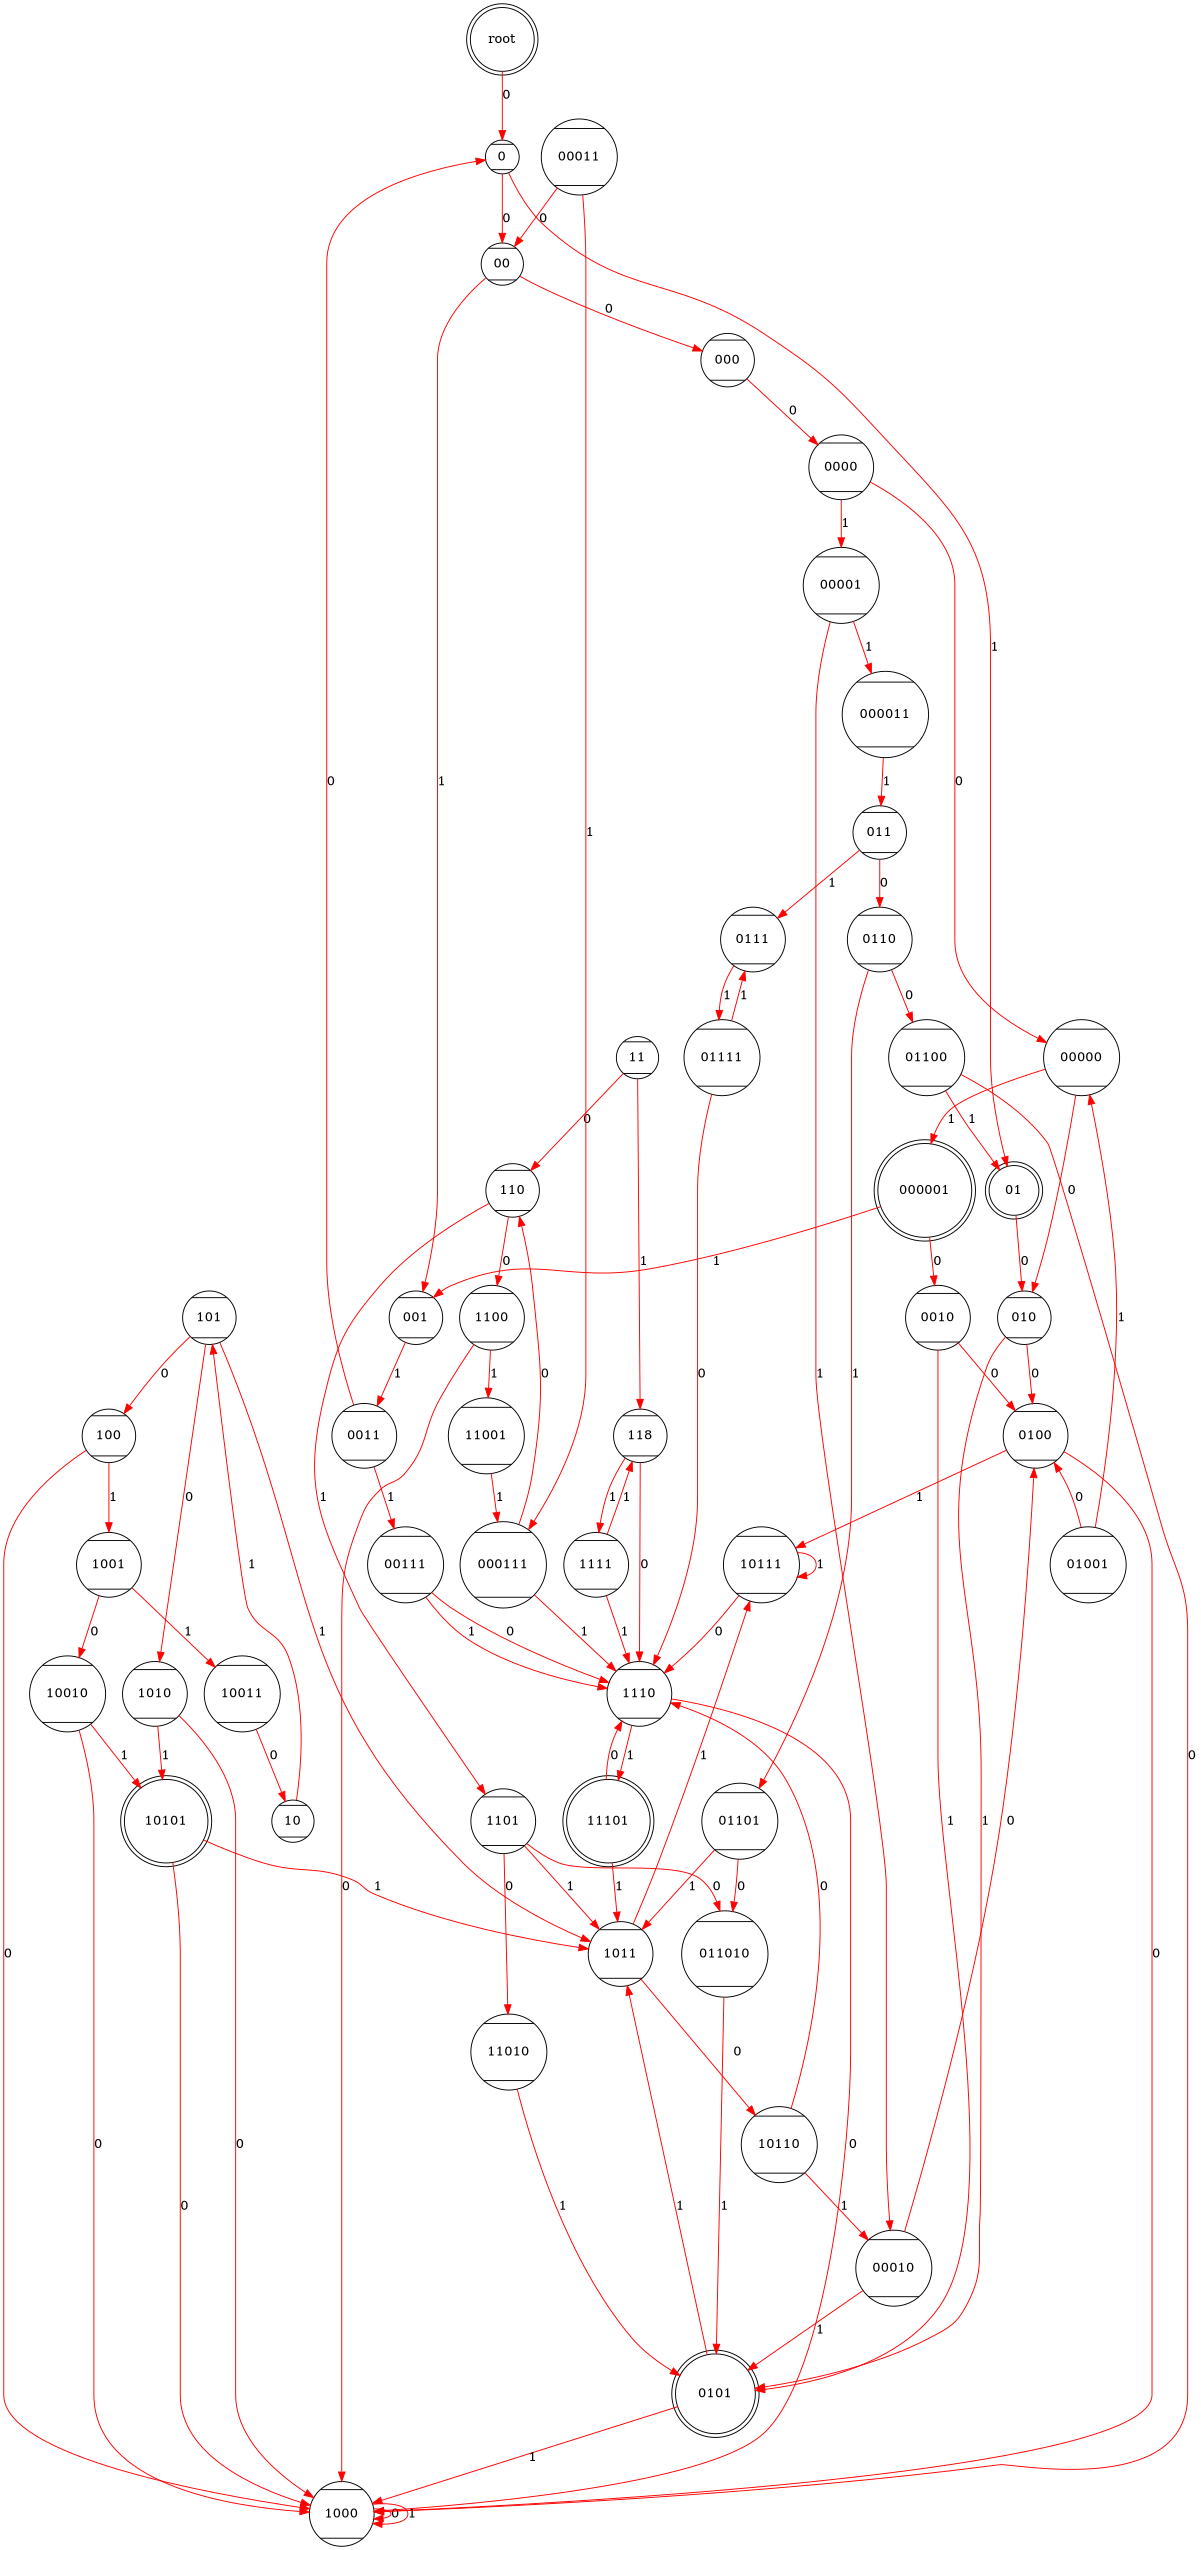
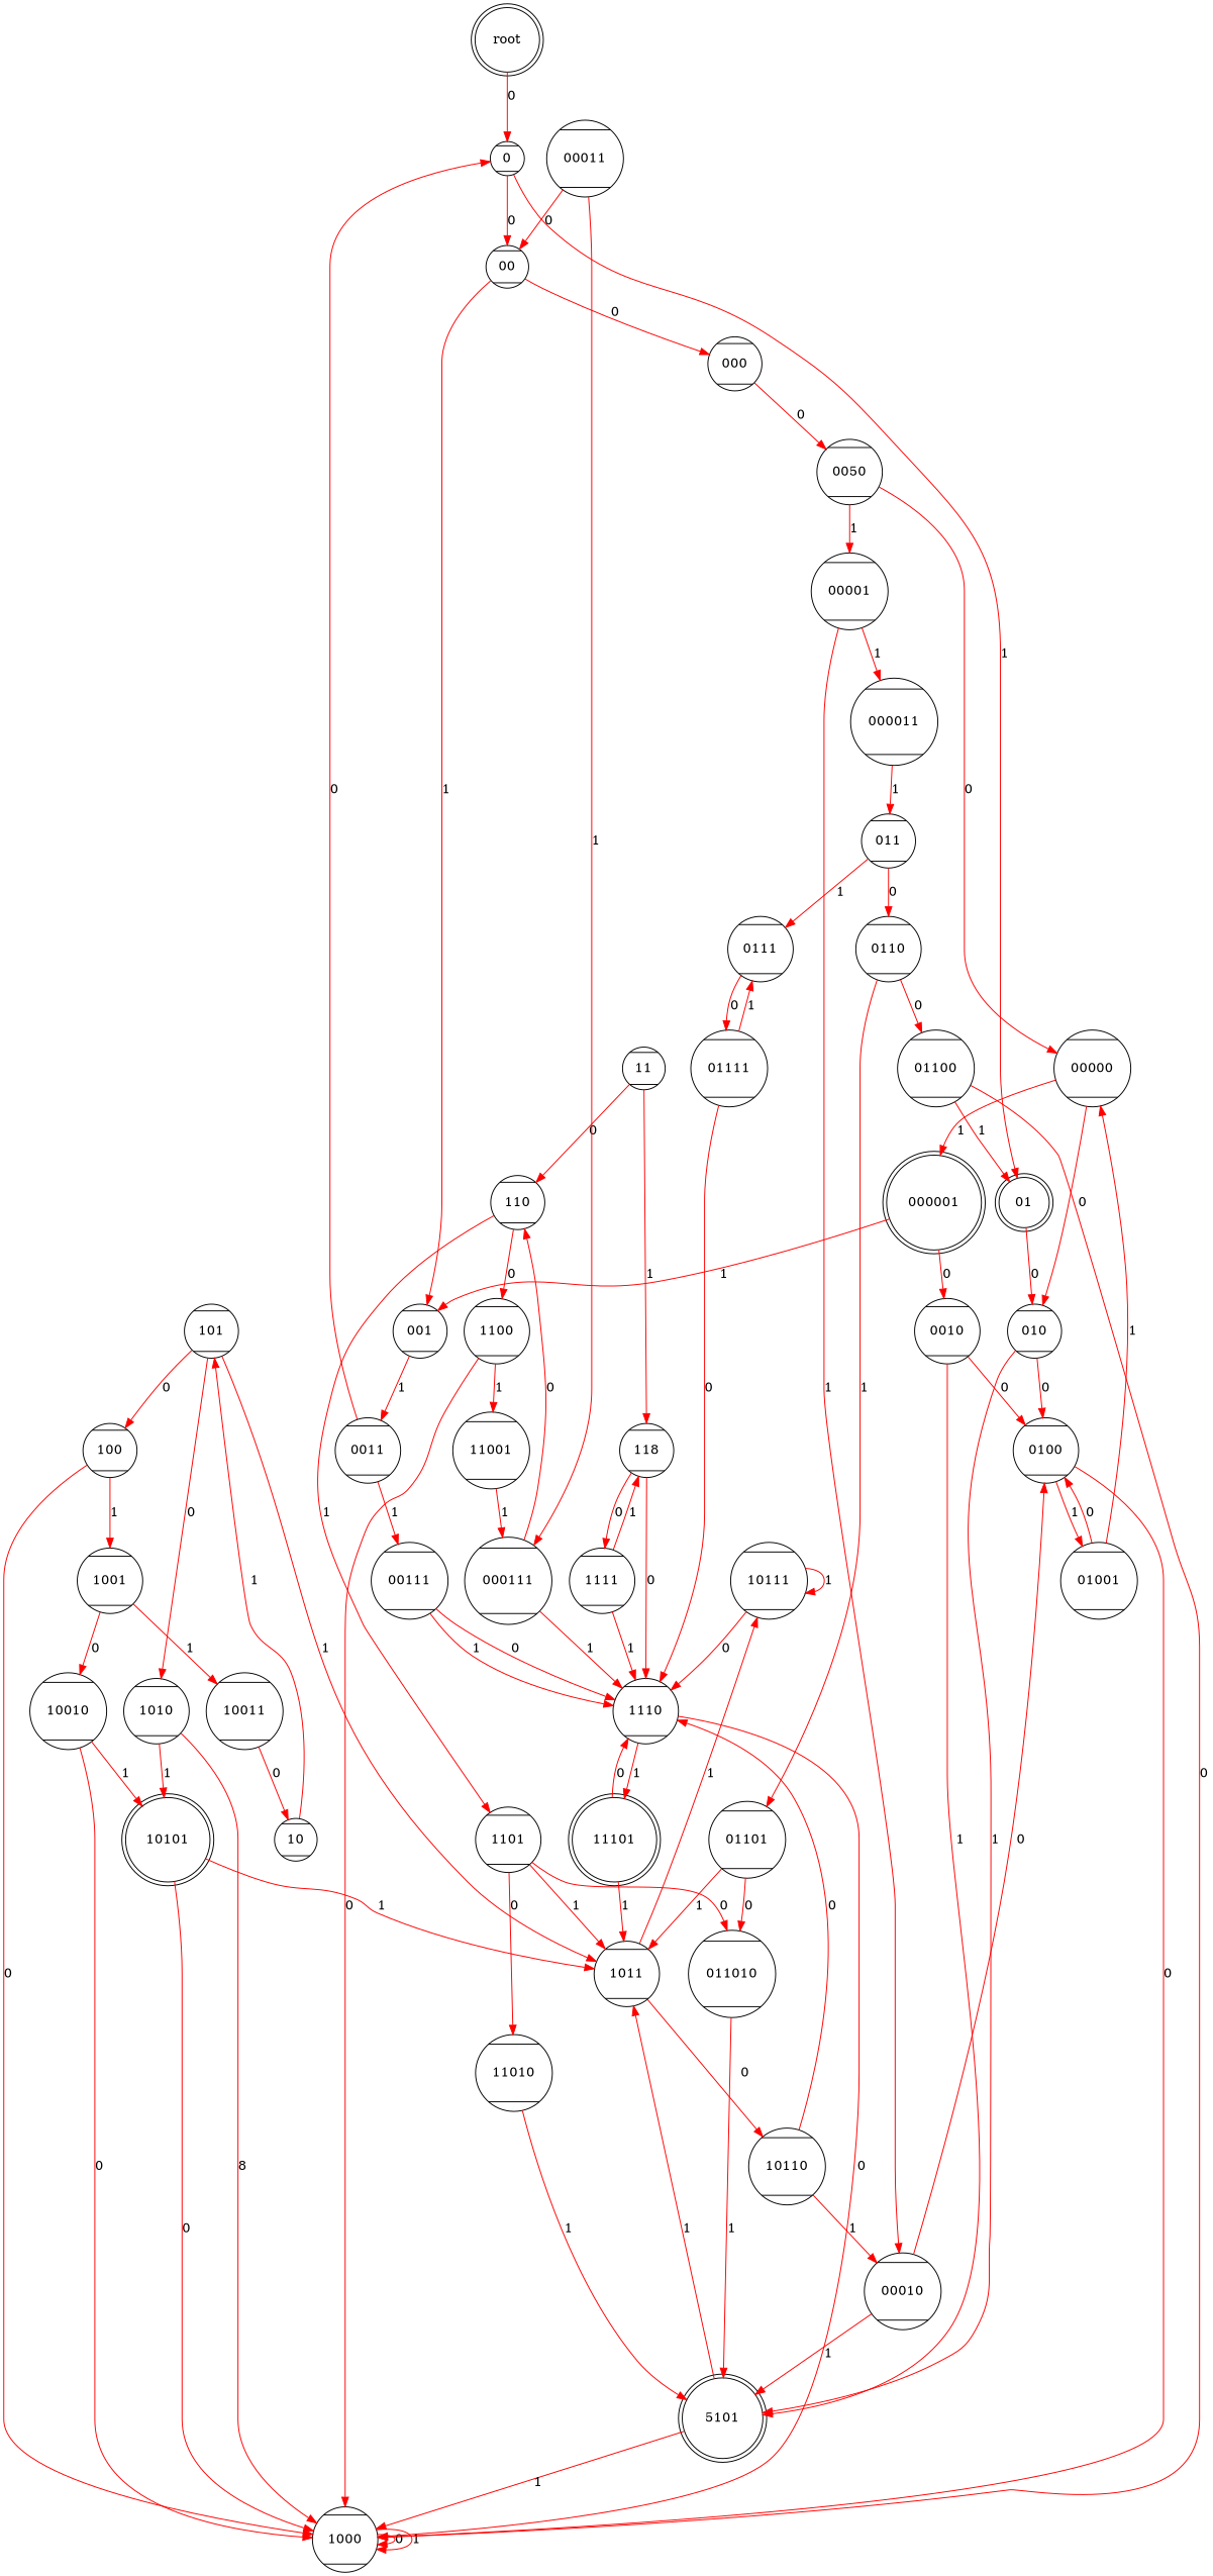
  digraph {
    node [shape=Mcircle]
    edge [color=red]
    root [shape=doublecircle]
    0
    00
    01 [shape=doublecircle]
    000
    001
    010
    10
    101
    11
    110
    n12 [label=118]
-   0000
+   0000 [label=0050]
    0011
    0100
-   0101 [shape=doublecircle]
+   0101 [shape=doublecircle label=5101]
    011
    0110
    0111
    100
    1000
    1001
    1010
    1011
    1100
    1101
    1110
    1111
    00000
    00001
    0010
    00111
    01001
    01100
    01101
    01111
    10010
    10011
    10101 [shape=doublecircle]
    10110
    10111
    11001
    11010
    011010
    11101 [shape=doublecircle]
    000001 [shape=doublecircle]
    00010
    000011
    00011
    000111
    root -> 0 [label=0]
    0 -> 00 [label=0]
    0 -> 01 [label=1]
    00 -> 000 [label=0]
    00 -> 001 [label=1]
    01 -> 010 [label=0]
    000 -> 0000 [label=0]
    001 -> 0011 [label=1]
    010 -> 0100 [label=0]
    010 -> 0101 [label=1]
    10 -> 101 [label=1]
    101 -> 100 [label=0]
    101 -> 1010 [label=0]
    101 -> 1011 [label=1]
    11 -> 110 [label=0]
    11 -> n12 [label=1]
    110 -> 1100 [label=0]
    110 -> 1101 [label=1]
    n12 -> 1110 [label=0]
-   n12 -> 1111 [label=1]
+   n12 -> 1111 [label=0]
    0000 -> 00000 [label=0]
    0000 -> 00001 [label=1]
    0011 -> 0 [label=0]
    0011 -> 00111 [label=1]
    0100 -> 1000 [label=0]
-   0100 -> 10111 [label=1]
+   0100 -> 01001 [label=1]
    0101 -> 1000 [label=1]
    0101 -> 1011 [label=1]
    011 -> 0110 [label=0]
    011 -> 0111 [label=1]
    0110 -> 01100 [label=0]
    0110 -> 01101 [label=1]
-   0111 -> 01111 [label=1]
+   0111 -> 01111 [label=0]
    100 -> 1000 [label=0]
    100 -> 1001 [label=1]
    1000 -> 1000 [label=0]
    1000 -> 1000 [label=1]
    1001 -> 10010 [label=0]
    1001 -> 10011 [label=1]
-   1010 -> 1000 [label=0]
+   1010 -> 1000 [label=8]
    1010 -> 10101 [label=1]
    1011 -> 10110 [label=0]
    1011 -> 10111 [label=1]
    1100 -> 1000 [label=0]
    1100 -> 11001 [label=1]
    1101 -> 1011 [label=1]
    1101 -> 11010 [label=0]
    1101 -> 011010 [label=0]
    1110 -> 1000 [label=0]
    1110 -> 11101 [label=1]
    1111 -> n12 [label=1]
    1111 -> 1110 [label=1]
    00000 -> 010 [label=0]
    00000 -> 000001 [label=1]
    00001 -> 00010 [label=1]
    00001 -> 000011 [label=1]
    0010 -> 0100 [label=0]
    0010 -> 0101 [label=1]
    00111 -> 1110 [label=0]
    00111 -> 1110 [label=1]
    01001 -> 0100 [label=0]
    01001 -> 00000 [label=1]
    01100 -> 01 [label=1]
    01100 -> 1000 [label=0]
    01101 -> 1011 [label=1]
    01101 -> 011010 [label=0]
    01111 -> 0111 [label=1]
    01111 -> 1110 [label=0]
    10010 -> 1000 [label=0]
    10010 -> 10101 [label=1]
    10011 -> 10 [label=0]
    10101 -> 1000 [label=0]
    10101 -> 1011 [label=1]
    10110 -> 1110 [label=0]
    10110 -> 00010 [label=1]
    10111 -> 1110 [label=0]
    10111 -> 10111 [label=1]
    11001 -> 000111 [label=1]
    11010 -> 0101 [label=1]
    011010 -> 0101 [label=1]
    11101 -> 1011 [label=1]
    11101 -> 1110 [label=0]
    000001 -> 001 [label=1]
    000001 -> 0010 [label=0]
    00010 -> 0100 [label=0]
    00010 -> 0101 [label=1]
    000011 -> 011 [label=1]
    00011 -> 00 [label=0]
    00011 -> 000111 [label=1]
    000111 -> 110 [label=0]
    000111 -> 1110 [label=1]
  }
